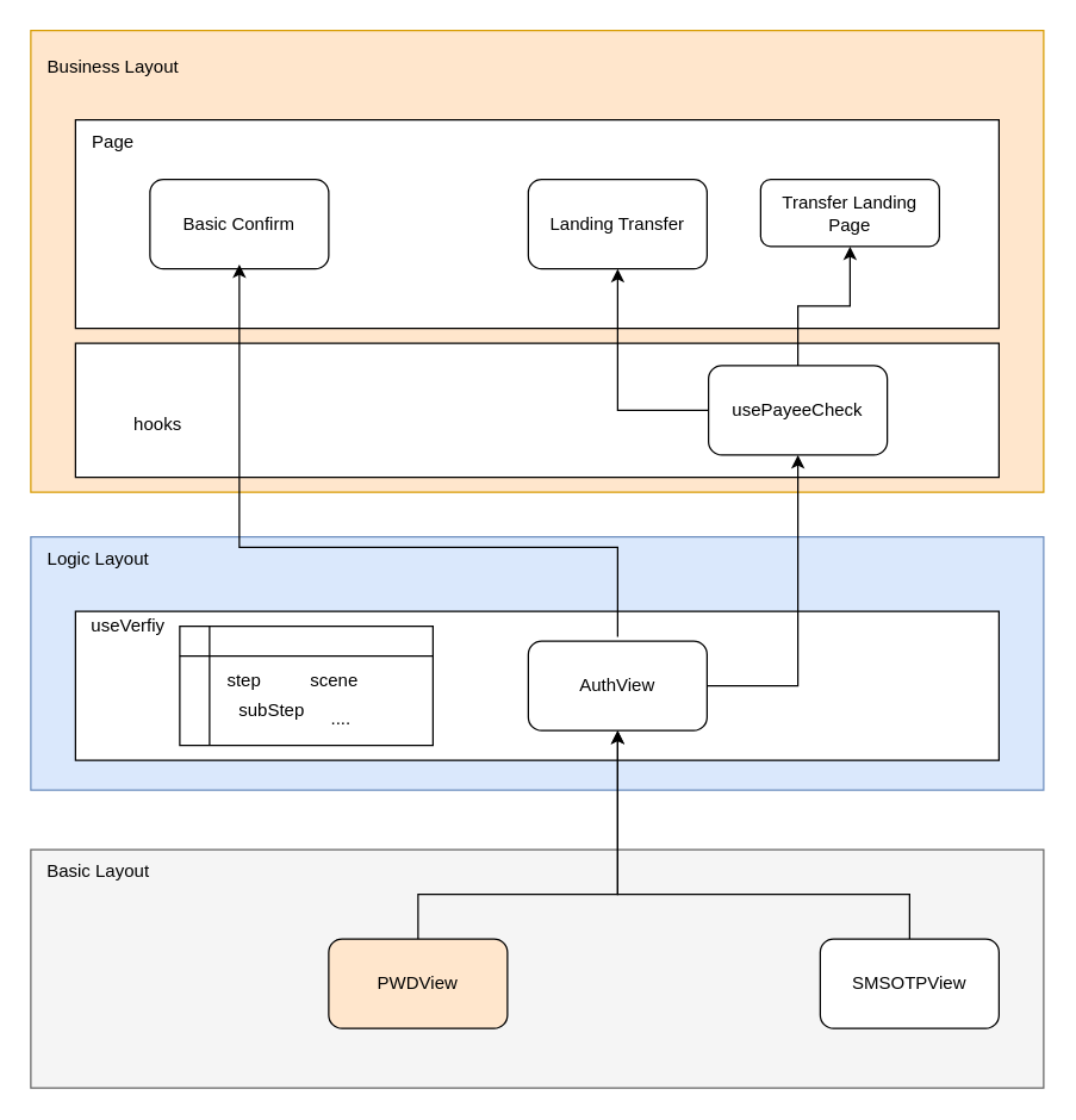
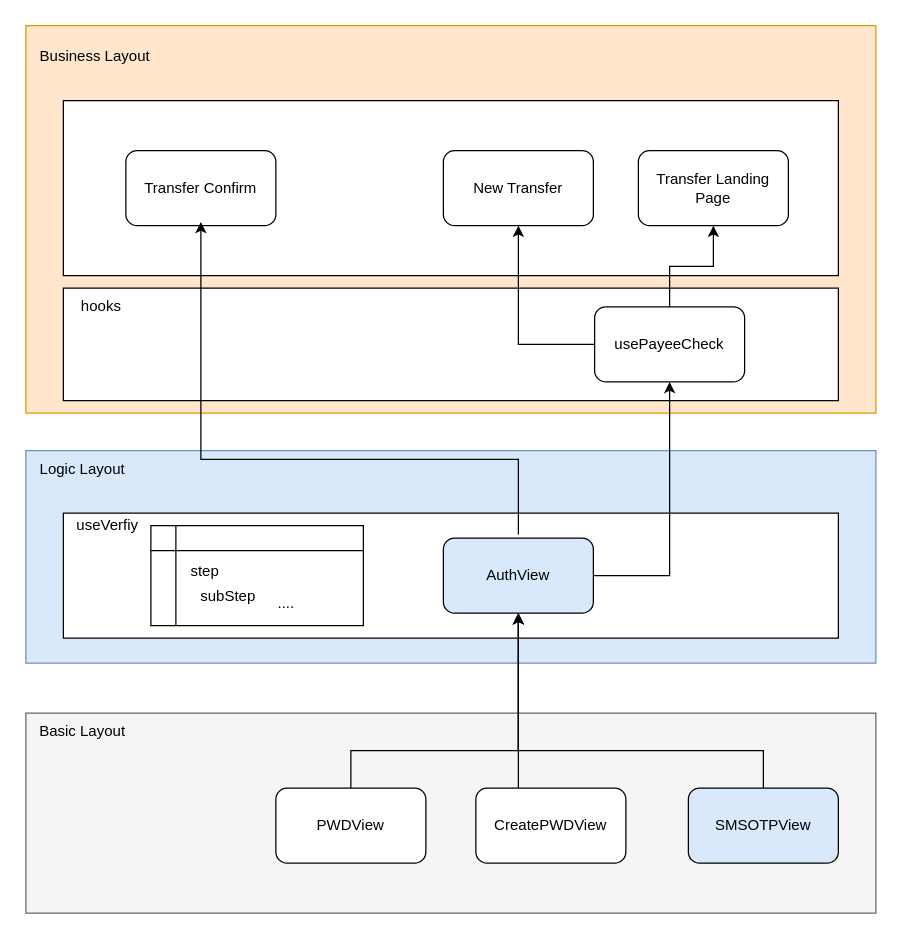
  <mxCell id="0" />
  <mxCell id="1" parent="0" />
  <mxCell id="2" value="" style="rounded=0;whiteSpace=wrap;html=1;fillColor=#dae8fc;strokeColor=#6c8ebf;" parent="1" vertex="1"><mxGeometry x="20" y="360" width="680" height="170" as="geometry" /></mxCell>
  <mxCell id="3" value="" style="rounded=0;whiteSpace=wrap;html=1;fillColor=#ffe6cc;strokeColor=#d79b00;" parent="1" vertex="1"><mxGeometry x="20" y="20" width="680" height="310" as="geometry" /></mxCell>
  <mxCell id="4" value="" style="rounded=0;whiteSpace=wrap;html=1;" parent="1" vertex="1"><mxGeometry x="50" y="80" width="620" height="140" as="geometry" /></mxCell>
- <mxCell id="5" value="Page" style="text;html=1;align=center;verticalAlign=middle;resizable=0;points=[];autosize=1;strokeColor=none;fillColor=none;" parent="1" vertex="1"><mxGeometry x="50" y="80" width="50" height="30" as="geometry" /></mxCell>
- <mxCell id="6" value="Basic Confirm" style="rounded=1;whiteSpace=wrap;html=1;fontFamily=Helvetica;fontSize=12;fontColor=default;align=center;strokeColor=default;fillColor=default;" parent="1" vertex="1"><mxGeometry x="100" y="120" width="120" height="60" as="geometry" /></mxCell>
- <mxCell id="7" value="Landing Transfer" style="rounded=1;whiteSpace=wrap;html=1;fontFamily=Helvetica;fontSize=12;fontColor=default;align=center;strokeColor=default;fillColor=default;" parent="1" vertex="1"><mxGeometry x="354" y="120" width="120" height="60" as="geometry" /></mxCell>
+ <mxCell id="6" value="Transfer Confirm" style="rounded=1;whiteSpace=wrap;html=1;fontFamily=Helvetica;fontSize=12;fontColor=default;align=center;strokeColor=default;fillColor=default;" parent="1" vertex="1"><mxGeometry x="100" y="120" width="120" height="60" as="geometry" /></mxCell>
+ <mxCell id="7" value="New Transfer" style="rounded=1;whiteSpace=wrap;html=1;fontFamily=Helvetica;fontSize=12;fontColor=default;align=center;strokeColor=default;fillColor=default;" parent="1" vertex="1"><mxGeometry x="354" y="120" width="120" height="60" as="geometry" /></mxCell>
  <mxCell id="8" value="" style="rounded=0;whiteSpace=wrap;html=1;" parent="1" vertex="1"><mxGeometry x="50" y="410" width="620" height="100" as="geometry" /></mxCell>
- <mxCell id="9" value="AuthView" style="rounded=1;whiteSpace=wrap;html=1;" parent="1" vertex="1"><mxGeometry x="354" y="430" width="120" height="60" as="geometry" /></mxCell>
+ <mxCell id="9" value="AuthView" style="rounded=1;whiteSpace=wrap;html=1;fillColor=#dae8fc;" parent="1" vertex="1"><mxGeometry x="354" y="430" width="120" height="60" as="geometry" /></mxCell>
  <mxCell id="10" value="&lt;span style=&quot;&quot;&gt;useVerfiy&lt;/span&gt;" style="text;html=1;align=center;verticalAlign=middle;resizable=0;points=[];autosize=1;strokeColor=none;fillColor=none;" parent="1" vertex="1"><mxGeometry x="50" y="405" width="70" height="30" as="geometry" /></mxCell>
  <mxCell id="11" value="Business Layout" style="text;html=1;align=center;verticalAlign=middle;resizable=0;points=[];autosize=1;strokeColor=none;fillColor=none;" parent="1" vertex="1"><mxGeometry x="20" width="110" height="30" as="geometry" y="30" /></mxCell>
  <mxCell id="12" value="Logic Layout" style="text;html=1;align=center;verticalAlign=middle;resizable=0;points=[];autosize=1;strokeColor=none;fillColor=none;" parent="1" vertex="1"><mxGeometry x="20" y="360" width="90" height="30" as="geometry" /></mxCell>
  <mxCell id="13" value="" style="rounded=0;whiteSpace=wrap;html=1;fillColor=#f5f5f5;fontColor=#333333;strokeColor=#666666;" parent="1" vertex="1"><mxGeometry x="20" y="570" width="680" height="160" as="geometry" /></mxCell>
  <mxCell id="14" value="Basic Layout" style="text;html=1;align=center;verticalAlign=middle;resizable=0;points=[];autosize=1;strokeColor=none;fillColor=none;" parent="1" vertex="1"><mxGeometry x="20" y="570" width="90" height="30" as="geometry" /></mxCell>
  <mxCell id="15" value="" style="group" parent="1" vertex="1" connectable="0"><mxGeometry x="120" y="420" width="170" height="80" as="geometry" /></mxCell>
  <mxCell id="16" value="" style="shape=internalStorage;whiteSpace=wrap;html=1;backgroundOutline=1;" parent="15" vertex="1"><mxGeometry width="170" height="80" as="geometry" /></mxCell>
  <mxCell id="17" value="step" style="text;html=1;strokeColor=none;fillColor=none;align=center;verticalAlign=middle;whiteSpace=wrap;rounded=0;" parent="15" vertex="1"><mxGeometry x="17" y="26.67" width="53" height="20" as="geometry" /></mxCell>
- <mxCell id="18" value="scene" style="text;html=1;strokeColor=none;fillColor=none;align=center;verticalAlign=middle;whiteSpace=wrap;rounded=0;" parent="15" vertex="1"><mxGeometry x="80" y="26.67" width="47.5" height="20" as="geometry" /></mxCell>
  <mxCell id="19" value="subStep" style="text;html=1;strokeColor=none;fillColor=none;align=center;verticalAlign=middle;whiteSpace=wrap;rounded=0;" parent="15" vertex="1"><mxGeometry x="34" y="46.67" width="56" height="20" as="geometry" /></mxCell>
  <mxCell id="20" value="...." style="text;html=1;align=center;verticalAlign=middle;resizable=0;points=[];autosize=1;strokeColor=none;fillColor=none;" parent="15" vertex="1"><mxGeometry x="87.5" y="46.67" width="40" height="30" as="geometry" /></mxCell>
  <mxCell id="21" style="edgeStyle=orthogonalEdgeStyle;rounded=0;orthogonalLoop=1;jettySize=auto;html=1;entryX=0.5;entryY=1;entryDx=0;entryDy=0;" parent="1" source="22" target="9" edge="1"><mxGeometry relative="1" as="geometry"><Array as="points"><mxPoint x="280" y="600" /><mxPoint x="414" y="600" /></Array></mxGeometry></mxCell>
- <mxCell id="22" value="PWDView" style="rounded=1;whiteSpace=wrap;html=1;fillColor=#ffe6cc;" parent="1" vertex="1"><mxGeometry x="220" y="630" width="120" height="60" as="geometry" /></mxCell>
+ <mxCell id="22" value="PWDView" style="rounded=1;whiteSpace=wrap;html=1;" parent="1" vertex="1"><mxGeometry x="220" y="630" width="120" height="60" as="geometry" /></mxCell>
+ <mxCell id="23" style="edgeStyle=orthogonalEdgeStyle;rounded=0;orthogonalLoop=1;jettySize=auto;html=1;" parent="1" source="24" target="9" edge="1"><mxGeometry relative="1" as="geometry"><Array as="points"><mxPoint x="414" y="610" /><mxPoint x="414" y="610" /></Array></mxGeometry></mxCell>
+ <mxCell id="24" value="CreatePWDView" style="rounded=1;whiteSpace=wrap;html=1;" parent="1" vertex="1"><mxGeometry x="380" y="630" width="120" height="60" as="geometry" /></mxCell>
  <mxCell id="25" style="edgeStyle=orthogonalEdgeStyle;rounded=0;orthogonalLoop=1;jettySize=auto;html=1;entryX=0.5;entryY=1;entryDx=0;entryDy=0;" parent="1" source="26" target="9" edge="1"><mxGeometry relative="1" as="geometry"><Array as="points"><mxPoint x="610" y="600" /><mxPoint x="414" y="600" /></Array></mxGeometry></mxCell>
- <mxCell id="26" value="SMSOTPView" style="rounded=1;whiteSpace=wrap;html=1;" parent="1" vertex="1"><mxGeometry x="550" y="630" width="120" height="60" as="geometry" /></mxCell>
- <mxCell id="27" value="Transfer Landing Page" style="rounded=1;whiteSpace=wrap;html=1;fontFamily=Helvetica;fontSize=12;fontColor=default;align=center;strokeColor=default;fillColor=default;" vertex="1" parent="1"><mxGeometry x="510" y="120" width="120" height="45" as="geometry" /></mxCell>
+ <mxCell id="26" value="SMSOTPView" style="rounded=1;whiteSpace=wrap;html=1;fillColor=#dae8fc;" parent="1" vertex="1"><mxGeometry x="550" y="630" width="120" height="60" as="geometry" /></mxCell>
+ <mxCell id="27" value="Transfer Landing Page" style="rounded=1;whiteSpace=wrap;html=1;fontFamily=Helvetica;fontSize=12;fontColor=default;align=center;strokeColor=default;fillColor=default;" vertex="1" parent="1"><mxGeometry x="510" y="120" width="120" height="60" as="geometry" /></mxCell>
  <mxCell id="28" value="" style="rounded=0;whiteSpace=wrap;html=1;" vertex="1" parent="1"><mxGeometry x="50" y="230" width="620" height="90" as="geometry" /></mxCell>
  <mxCell id="29" style="edgeStyle=orthogonalEdgeStyle;rounded=0;orthogonalLoop=1;jettySize=auto;html=1;" edge="1" parent="1" source="31" target="7"><mxGeometry relative="1" as="geometry" /></mxCell>
  <mxCell id="30" style="edgeStyle=orthogonalEdgeStyle;rounded=0;orthogonalLoop=1;jettySize=auto;html=1;" edge="1" parent="1" source="31" target="27"><mxGeometry relative="1" as="geometry" /></mxCell>
  <mxCell id="31" value="usePayeeCheck" style="rounded=1;whiteSpace=wrap;html=1;fontFamily=Helvetica;fontSize=12;fontColor=default;align=center;strokeColor=default;fillColor=default;" vertex="1" parent="1"><mxGeometry x="475" y="245" width="120" height="60" as="geometry" /></mxCell>
  <mxCell id="32" style="edgeStyle=orthogonalEdgeStyle;rounded=0;orthogonalLoop=1;jettySize=auto;html=1;entryX=0.5;entryY=1;entryDx=0;entryDy=0;" parent="1" edge="1"><mxGeometry relative="1" as="geometry"><Array as="points"><mxPoint x="414" y="367" /><mxPoint x="160" y="367" /></Array><mxPoint x="414" y="427" as="sourcePoint" /><mxPoint x="160" y="177" as="targetPoint" /></mxGeometry></mxCell>
- <mxCell id="33" value="hooks" style="text;html=1;align=center;verticalAlign=middle;resizable=0;points=[];autosize=1;strokeColor=none;fillColor=none;" vertex="1" parent="1"><mxGeometry x="75" y="270" width="60" height="30" as="geometry" /></mxCell>
+ <mxCell id="33" value="hooks" style="text;html=1;align=center;verticalAlign=middle;resizable=0;points=[];autosize=1;strokeColor=none;fillColor=none;" vertex="1" parent="1"><mxGeometry x="50" y="230" width="60" height="30" as="geometry" /></mxCell>
  <mxCell id="34" style="edgeStyle=orthogonalEdgeStyle;rounded=0;orthogonalLoop=1;jettySize=auto;html=1;entryX=0.5;entryY=1;entryDx=0;entryDy=0;" edge="1" parent="1" source="9" target="31"><mxGeometry relative="1" as="geometry" /></mxCell>
